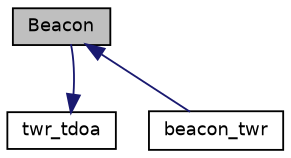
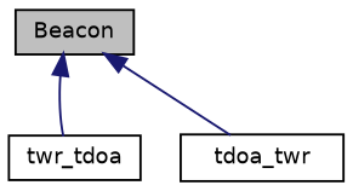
  digraph {
    node [color=black fillcolor=white fontname=Helvetica fontsize=10 shape=record style=filled]
    edge [color=midnightblue dir=back fontname=Helvetica fontsize=10 labelfontname=Helvetica labelfontsize=10 style=solid]
    n1 [fillcolor=grey75 fontcolor=black height=0.2 label=Beacon width=0.4]
    n2 [height=0.2 label=twr_tdoa width=0.4]
-   n3 [height=0.2 label=beacon_twr width=0.4]
-   n2 -> n1
+   n3 [height=0.2 label=tdoa_twr width=0.4]
+   n1 -> n2
    n1 -> n3
  }
